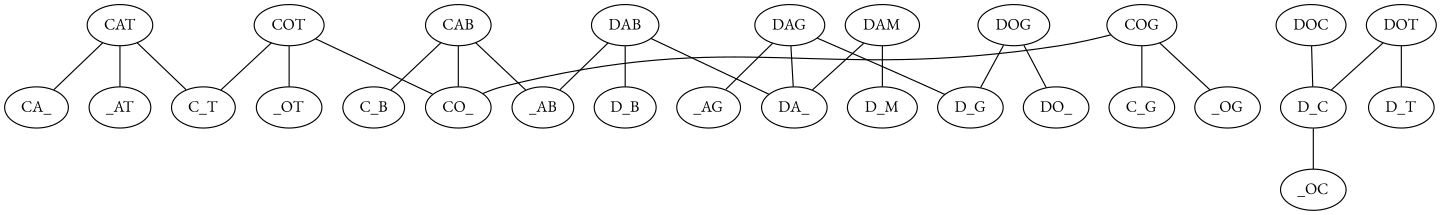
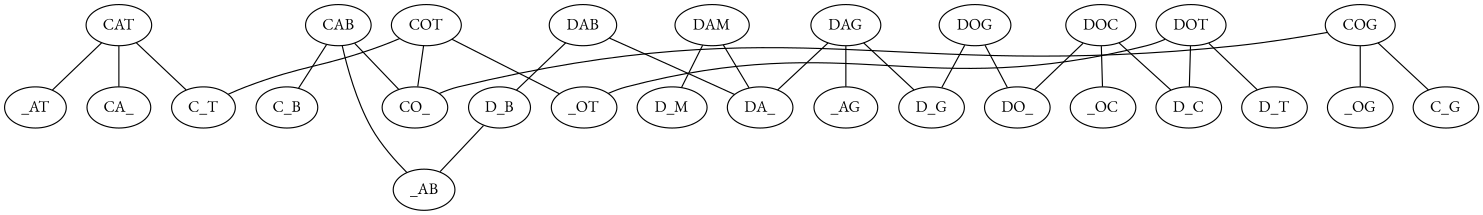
  strict graph {
    fontname="EB Garamond"
    node [fontname="EB Garamond"]
    edge [fontname="EB Garamond"]
    CAT
    _AT
    C_T
    CA_
    CAB
    _AB
    C_B
    CO_
    COG
    _OG
    C_G
    COT
    _OT
    DAB
    D_B
    DA_
    DAG
    _AG
    D_G
    DAM
    D_M
    DOC
    _OC
    D_C
    DO_
    DOG
    DOT
    D_T
    CAT -- _AT
    CAT -- C_T
    CAT -- CA_
    CAB -- _AB
    CAB -- C_B
    CAB -- CO_
    COG -- CO_
    COG -- _OG
    COG -- C_G
    COT -- C_T
    COT -- CO_
    COT -- _OT
-   DAB -- _AB
+   D_B -- _AB
    DAB -- D_B
    DAB -- DA_
    DAG -- DA_
    DAG -- _AG
    DAG -- D_G
    DAM -- DA_
    DAM -- D_M
-   D_C -- _OC
+   DOC -- _OC
    DOC -- D_C
+   DOC -- DO_
    DOG -- D_G
    DOG -- DO_
+   DOT -- _OT
    DOT -- D_C
    DOT -- D_T
  }
